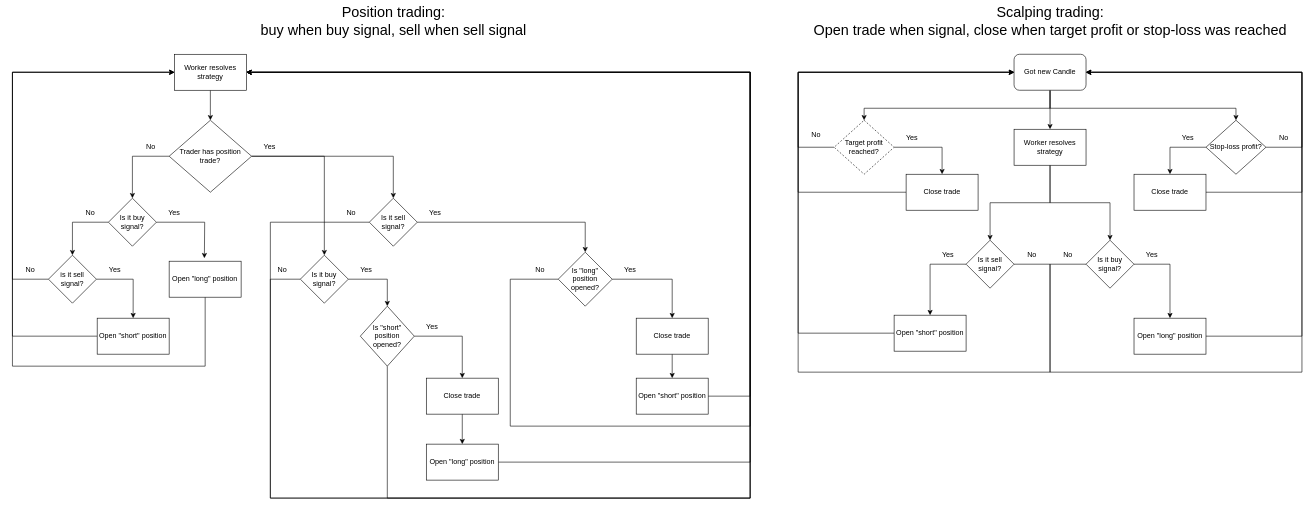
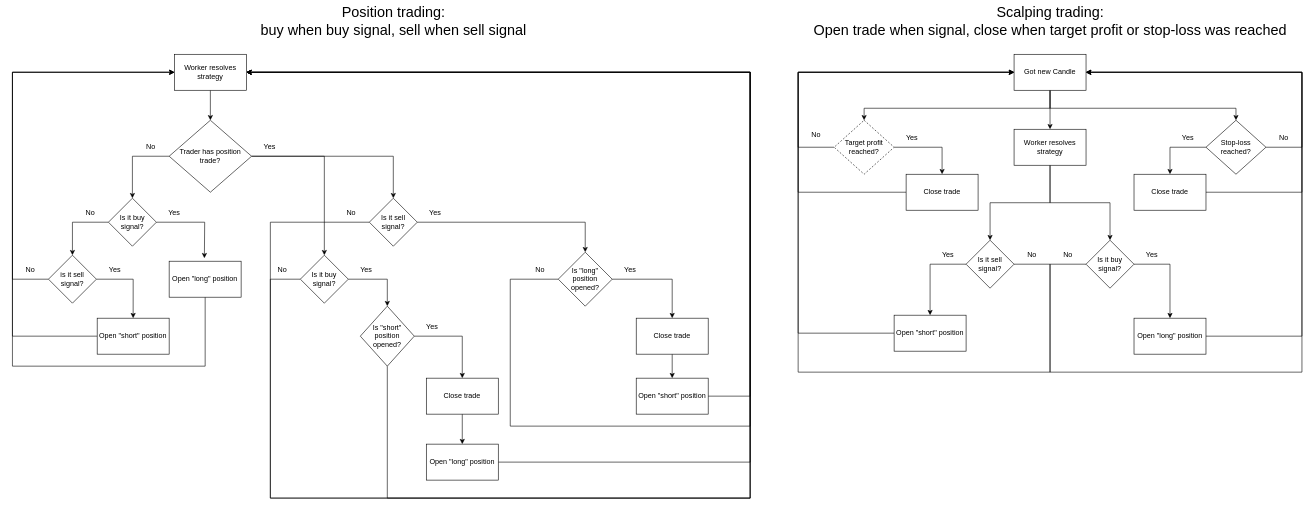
  <mxCell id="0" />
  <mxCell id="1" parent="0" />
  <mxCell id="2" value="&lt;div style=&quot;font-size: 24px&quot;&gt;&lt;font style=&quot;font-size: 24px&quot;&gt;Position trading:&lt;/font&gt;&lt;/div&gt;&lt;div style=&quot;font-size: 24px&quot;&gt;&lt;font style=&quot;font-size: 24px&quot;&gt;buy when buy signal, sell when sell signal&lt;/font&gt;&lt;br&gt;&lt;/div&gt;" style="text;html=1;align=center;verticalAlign=middle;resizable=0;points=[];autosize=1;strokeColor=none;fillColor=none;" vertex="1" parent="1"><mxGeometry x="425" y="20" width="460" height="30" as="geometry" /></mxCell>
  <mxCell id="3" style="edgeStyle=orthogonalEdgeStyle;rounded=0;orthogonalLoop=1;jettySize=auto;html=1;entryX=0.5;entryY=0;entryDx=0;entryDy=0;fontSize=24;" edge="1" parent="1" source="4" target="8"><mxGeometry relative="1" as="geometry" /></mxCell>
  <mxCell id="4" value="Worker resolves strategy" style="rounded=0;whiteSpace=wrap;html=1;" vertex="1" parent="1"><mxGeometry x="290" y="90" width="120" height="60" as="geometry" /></mxCell>
  <mxCell id="5" style="edgeStyle=orthogonalEdgeStyle;rounded=0;orthogonalLoop=1;jettySize=auto;html=1;entryX=0.5;entryY=0;entryDx=0;entryDy=0;fontSize=24;" edge="1" parent="1" source="8" target="13"><mxGeometry relative="1" as="geometry" /></mxCell>
  <mxCell id="6" style="edgeStyle=orthogonalEdgeStyle;rounded=0;orthogonalLoop=1;jettySize=auto;html=1;entryX=0.5;entryY=0;entryDx=0;entryDy=0;fontSize=12;" edge="1" parent="1" source="8" target="27"><mxGeometry relative="1" as="geometry" /></mxCell>
  <mxCell id="7" style="edgeStyle=orthogonalEdgeStyle;rounded=0;orthogonalLoop=1;jettySize=auto;html=1;entryX=0.5;entryY=0;entryDx=0;entryDy=0;fontSize=12;" edge="1" parent="1" source="8" target="36"><mxGeometry relative="1" as="geometry" /></mxCell>
  <mxCell id="8" value="Trader has position trade?" style="rhombus;whiteSpace=wrap;html=1;" vertex="1" parent="1"><mxGeometry x="281.25" y="200" width="137.5" height="120" as="geometry" /></mxCell>
  <mxCell id="9" value="Yes" style="text;html=1;strokeColor=none;fillColor=none;align=center;verticalAlign=middle;whiteSpace=wrap;rounded=0;" vertex="1" parent="1"><mxGeometry x="418.75" y="230" width="60" height="30" as="geometry" /></mxCell>
  <mxCell id="10" value="No" style="text;html=1;strokeColor=none;fillColor=none;align=center;verticalAlign=middle;whiteSpace=wrap;rounded=0;" vertex="1" parent="1"><mxGeometry x="221.25" y="230" width="60" height="30" as="geometry" /></mxCell>
  <mxCell id="11" style="edgeStyle=orthogonalEdgeStyle;rounded=0;orthogonalLoop=1;jettySize=auto;html=1;entryX=0.5;entryY=0;entryDx=0;entryDy=0;fontSize=12;" edge="1" parent="1" source="13" target="22"><mxGeometry relative="1" as="geometry" /></mxCell>
  <mxCell id="12" style="edgeStyle=orthogonalEdgeStyle;rounded=0;orthogonalLoop=1;jettySize=auto;html=1;fontSize=12;" edge="1" parent="1" source="13"><mxGeometry relative="1" as="geometry"><mxPoint x="340" y="430" as="targetPoint" /></mxGeometry></mxCell>
  <mxCell id="13" value="Is it buy signal?" style="rhombus;whiteSpace=wrap;html=1;" vertex="1" parent="1"><mxGeometry x="180" y="330" width="80" height="80" as="geometry" /></mxCell>
  <mxCell id="14" value="Yes" style="text;html=1;strokeColor=none;fillColor=none;align=center;verticalAlign=middle;whiteSpace=wrap;rounded=0;" vertex="1" parent="1"><mxGeometry x="260" y="340" width="60" height="30" as="geometry" /></mxCell>
  <mxCell id="15" value="No" style="text;html=1;strokeColor=none;fillColor=none;align=center;verticalAlign=middle;whiteSpace=wrap;rounded=0;" vertex="1" parent="1"><mxGeometry x="120" y="340" width="60" height="30" as="geometry" /></mxCell>
  <mxCell id="16" style="edgeStyle=orthogonalEdgeStyle;rounded=0;orthogonalLoop=1;jettySize=auto;html=1;fontSize=12;" edge="1" parent="1" source="17"><mxGeometry relative="1" as="geometry"><mxPoint x="290" y="120" as="targetPoint" /><Array as="points"><mxPoint x="20" y="560" /><mxPoint x="20" y="120" /></Array></mxGeometry></mxCell>
  <mxCell id="17" value="Open &quot;short&quot; position" style="rounded=0;whiteSpace=wrap;html=1;fontSize=12;" vertex="1" parent="1"><mxGeometry x="161.25" y="530" width="120" height="60" as="geometry" /></mxCell>
  <mxCell id="18" style="edgeStyle=orthogonalEdgeStyle;rounded=0;orthogonalLoop=1;jettySize=auto;html=1;entryX=0;entryY=0.5;entryDx=0;entryDy=0;fontSize=12;" edge="1" parent="1" source="19" target="4"><mxGeometry relative="1" as="geometry"><Array as="points"><mxPoint x="341" y="610" /><mxPoint x="20" y="610" /><mxPoint x="20" y="120" /></Array></mxGeometry></mxCell>
  <mxCell id="19" value="Open &quot;long&quot; position" style="rounded=0;whiteSpace=wrap;html=1;fontSize=12;" vertex="1" parent="1"><mxGeometry x="281.25" y="435" width="120" height="60" as="geometry" /></mxCell>
  <mxCell id="20" style="edgeStyle=orthogonalEdgeStyle;rounded=0;orthogonalLoop=1;jettySize=auto;html=1;entryX=0.5;entryY=0;entryDx=0;entryDy=0;fontSize=12;" edge="1" parent="1" source="22" target="17"><mxGeometry relative="1" as="geometry" /></mxCell>
  <mxCell id="21" style="edgeStyle=orthogonalEdgeStyle;rounded=0;orthogonalLoop=1;jettySize=auto;html=1;entryX=0;entryY=0.5;entryDx=0;entryDy=0;fontSize=12;" edge="1" parent="1" source="22" target="4"><mxGeometry relative="1" as="geometry"><Array as="points"><mxPoint x="20" y="465" /><mxPoint x="20" y="120" /></Array></mxGeometry></mxCell>
  <mxCell id="22" value="is it sell signal?" style="rhombus;whiteSpace=wrap;html=1;" vertex="1" parent="1"><mxGeometry x="80" y="425" width="80" height="80" as="geometry" /></mxCell>
  <mxCell id="23" value="Yes" style="text;html=1;strokeColor=none;fillColor=none;align=center;verticalAlign=middle;whiteSpace=wrap;rounded=0;" vertex="1" parent="1"><mxGeometry x="161.25" y="435" width="60" height="30" as="geometry" /></mxCell>
  <mxCell id="24" value="No" style="text;html=1;strokeColor=none;fillColor=none;align=center;verticalAlign=middle;whiteSpace=wrap;rounded=0;" vertex="1" parent="1"><mxGeometry x="20" y="435" width="60" height="30" as="geometry" /></mxCell>
  <mxCell id="25" style="edgeStyle=orthogonalEdgeStyle;rounded=0;orthogonalLoop=1;jettySize=auto;html=1;fontSize=12;entryX=0.5;entryY=0;entryDx=0;entryDy=0;" edge="1" parent="1" source="27" target="46"><mxGeometry relative="1" as="geometry"><mxPoint x="970" y="390" as="targetPoint" /></mxGeometry></mxCell>
  <mxCell id="26" style="edgeStyle=orthogonalEdgeStyle;rounded=0;orthogonalLoop=1;jettySize=auto;html=1;entryX=1;entryY=0.5;entryDx=0;entryDy=0;fontSize=12;" edge="1" parent="1" source="27" target="4"><mxGeometry relative="1" as="geometry"><Array as="points"><mxPoint x="450" y="370" /><mxPoint x="450" y="830" /><mxPoint x="1250" y="830" /><mxPoint x="1250" y="120" /></Array></mxGeometry></mxCell>
  <mxCell id="27" value="Is it sell signal?" style="rhombus;whiteSpace=wrap;html=1;" vertex="1" parent="1"><mxGeometry x="615" y="330" width="80" height="80" as="geometry" /></mxCell>
  <mxCell id="28" style="edgeStyle=orthogonalEdgeStyle;rounded=0;orthogonalLoop=1;jettySize=auto;html=1;entryX=0.5;entryY=0;entryDx=0;entryDy=0;fontSize=12;exitX=1;exitY=0.5;exitDx=0;exitDy=0;" edge="1" parent="1" source="46" target="31"><mxGeometry relative="1" as="geometry"><mxPoint x="1030" y="465" as="sourcePoint" /></mxGeometry></mxCell>
  <mxCell id="29" style="edgeStyle=orthogonalEdgeStyle;rounded=0;orthogonalLoop=1;jettySize=auto;html=1;entryX=1;entryY=0.5;entryDx=0;entryDy=0;fontSize=12;exitX=0;exitY=0.5;exitDx=0;exitDy=0;" edge="1" parent="1" source="46" target="4"><mxGeometry relative="1" as="geometry"><mxPoint x="910" y="465" as="sourcePoint" /><Array as="points"><mxPoint x="850" y="465" /><mxPoint x="850" y="710" /><mxPoint x="1250" y="710" /><mxPoint x="1250" y="120" /></Array></mxGeometry></mxCell>
  <mxCell id="30" style="edgeStyle=orthogonalEdgeStyle;rounded=0;orthogonalLoop=1;jettySize=auto;html=1;entryX=0.5;entryY=0;entryDx=0;entryDy=0;fontSize=12;" edge="1" parent="1" source="31" target="33"><mxGeometry relative="1" as="geometry" /></mxCell>
  <mxCell id="31" value="Close trade" style="rounded=0;whiteSpace=wrap;html=1;fontSize=12;" vertex="1" parent="1"><mxGeometry x="1060" y="530" width="120" height="60" as="geometry" /></mxCell>
  <mxCell id="32" style="edgeStyle=orthogonalEdgeStyle;rounded=0;orthogonalLoop=1;jettySize=auto;html=1;entryX=1;entryY=0.5;entryDx=0;entryDy=0;fontSize=12;" edge="1" parent="1" source="33" target="4"><mxGeometry relative="1" as="geometry"><Array as="points"><mxPoint x="1250" y="660" /><mxPoint x="1250" y="120" /></Array></mxGeometry></mxCell>
  <mxCell id="33" value="Open &quot;short&quot; position" style="rounded=0;whiteSpace=wrap;html=1;fontSize=12;" vertex="1" parent="1"><mxGeometry x="1060" y="630" width="120" height="60" as="geometry" /></mxCell>
  <mxCell id="34" style="edgeStyle=orthogonalEdgeStyle;rounded=0;orthogonalLoop=1;jettySize=auto;html=1;entryX=0.5;entryY=0;entryDx=0;entryDy=0;fontSize=12;" edge="1" parent="1" source="36" target="49"><mxGeometry relative="1" as="geometry" /></mxCell>
  <mxCell id="35" style="edgeStyle=orthogonalEdgeStyle;rounded=0;orthogonalLoop=1;jettySize=auto;html=1;entryX=1;entryY=0.5;entryDx=0;entryDy=0;fontSize=12;" edge="1" parent="1" source="36" target="4"><mxGeometry relative="1" as="geometry"><Array as="points"><mxPoint x="450" y="465" /><mxPoint x="450" y="830" /><mxPoint x="1250" y="830" /><mxPoint x="1250" y="120" /></Array></mxGeometry></mxCell>
  <mxCell id="36" value="Is it buy signal?" style="rhombus;whiteSpace=wrap;html=1;" vertex="1" parent="1"><mxGeometry x="500" y="425" width="80" height="80" as="geometry" /></mxCell>
  <mxCell id="37" value="Yes" style="text;html=1;strokeColor=none;fillColor=none;align=center;verticalAlign=middle;whiteSpace=wrap;rounded=0;" vertex="1" parent="1"><mxGeometry x="695" y="340" width="60" height="30" as="geometry" /></mxCell>
  <mxCell id="38" value="Yes" style="text;html=1;strokeColor=none;fillColor=none;align=center;verticalAlign=middle;whiteSpace=wrap;rounded=0;" vertex="1" parent="1"><mxGeometry x="1020" y="435" width="60" height="30" as="geometry" /></mxCell>
  <mxCell id="39" value="No" style="text;html=1;strokeColor=none;fillColor=none;align=center;verticalAlign=middle;whiteSpace=wrap;rounded=0;" vertex="1" parent="1"><mxGeometry x="870" y="435" width="60" height="30" as="geometry" /></mxCell>
  <mxCell id="40" value="No" style="text;html=1;strokeColor=none;fillColor=none;align=center;verticalAlign=middle;whiteSpace=wrap;rounded=0;" vertex="1" parent="1"><mxGeometry x="555" y="340" width="60" height="30" as="geometry" /></mxCell>
  <mxCell id="41" value="Yes" style="text;html=1;strokeColor=none;fillColor=none;align=center;verticalAlign=middle;whiteSpace=wrap;rounded=0;" vertex="1" parent="1"><mxGeometry x="580" y="435" width="60" height="30" as="geometry" /></mxCell>
  <mxCell id="42" style="edgeStyle=orthogonalEdgeStyle;rounded=0;orthogonalLoop=1;jettySize=auto;html=1;fontSize=12;" edge="1" parent="1" source="43" target="45"><mxGeometry relative="1" as="geometry" /></mxCell>
  <mxCell id="43" value="Close trade" style="rounded=0;whiteSpace=wrap;html=1;fontSize=12;" vertex="1" parent="1"><mxGeometry x="710" y="630" width="120" height="60" as="geometry" /></mxCell>
  <mxCell id="44" style="edgeStyle=orthogonalEdgeStyle;rounded=0;orthogonalLoop=1;jettySize=auto;html=1;entryX=1;entryY=0.5;entryDx=0;entryDy=0;fontSize=12;" edge="1" parent="1" source="45" target="4"><mxGeometry relative="1" as="geometry"><Array as="points"><mxPoint x="1250" y="770" /><mxPoint x="1250" y="120" /></Array></mxGeometry></mxCell>
  <mxCell id="45" value="Open &quot;long&quot; position" style="rounded=0;whiteSpace=wrap;html=1;fontSize=12;" vertex="1" parent="1"><mxGeometry x="710" y="740" width="120" height="60" as="geometry" /></mxCell>
  <mxCell id="46" value="Is &quot;long&quot; position opened?" style="rhombus;whiteSpace=wrap;html=1;fontSize=12;" vertex="1" parent="1"><mxGeometry x="930" y="420" width="90" height="90" as="geometry" /></mxCell>
  <mxCell id="47" style="edgeStyle=orthogonalEdgeStyle;rounded=0;orthogonalLoop=1;jettySize=auto;html=1;fontSize=12;" edge="1" parent="1" source="49" target="43"><mxGeometry relative="1" as="geometry" /></mxCell>
  <mxCell id="48" style="edgeStyle=orthogonalEdgeStyle;rounded=0;orthogonalLoop=1;jettySize=auto;html=1;entryX=1;entryY=0.5;entryDx=0;entryDy=0;fontSize=12;" edge="1" parent="1" source="49" target="4"><mxGeometry relative="1" as="geometry"><Array as="points"><mxPoint x="645" y="830" /><mxPoint x="1250" y="830" /><mxPoint x="1250" y="120" /></Array></mxGeometry></mxCell>
  <mxCell id="49" value="Is &quot;short&quot; position opened?" style="rhombus;whiteSpace=wrap;html=1;fontSize=12;" vertex="1" parent="1"><mxGeometry x="600" y="510" width="90" height="100" as="geometry" /></mxCell>
  <mxCell id="50" value="Yes" style="text;html=1;strokeColor=none;fillColor=none;align=center;verticalAlign=middle;whiteSpace=wrap;rounded=0;" vertex="1" parent="1"><mxGeometry x="690" y="530" width="60" height="30" as="geometry" /></mxCell>
  <mxCell id="51" value="No" style="text;html=1;strokeColor=none;fillColor=none;align=center;verticalAlign=middle;whiteSpace=wrap;rounded=0;" vertex="1" parent="1"><mxGeometry x="440" y="435" width="60" height="30" as="geometry" /></mxCell>
  <mxCell id="52" value="&lt;div style=&quot;font-size: 24px&quot;&gt;&lt;font style=&quot;font-size: 24px&quot;&gt;Scalping trading:&lt;/font&gt;&lt;/div&gt;&lt;div style=&quot;font-size: 24px&quot;&gt;&lt;font style=&quot;font-size: 24px&quot;&gt;Open trade when signal, close when target profit or stop-loss was reached&lt;/font&gt;&lt;br&gt;&lt;/div&gt;" style="text;html=1;align=center;verticalAlign=middle;resizable=0;points=[];autosize=1;strokeColor=none;fillColor=none;fontSize=12;" vertex="1" parent="1"><mxGeometry x="1350" y="20" width="800" height="30" as="geometry" /></mxCell>
  <mxCell id="53" style="edgeStyle=orthogonalEdgeStyle;rounded=0;orthogonalLoop=1;jettySize=auto;html=1;entryX=0.5;entryY=0;entryDx=0;entryDy=0;fontSize=12;" edge="1" parent="1" source="55" target="58"><mxGeometry relative="1" as="geometry" /></mxCell>
  <mxCell id="54" style="edgeStyle=orthogonalEdgeStyle;rounded=0;orthogonalLoop=1;jettySize=auto;html=1;fontSize=12;" edge="1" parent="1" source="55" target="61"><mxGeometry relative="1" as="geometry" /></mxCell>
  <mxCell id="55" value="Worker resolves strategy" style="rounded=0;whiteSpace=wrap;html=1;" vertex="1" parent="1"><mxGeometry x="1690" y="215" width="120" height="60" as="geometry" /></mxCell>
  <mxCell id="56" style="edgeStyle=orthogonalEdgeStyle;rounded=0;orthogonalLoop=1;jettySize=auto;html=1;fontSize=12;" edge="1" parent="1" source="58" target="81"><mxGeometry relative="1" as="geometry"><Array as="points"><mxPoint x="1550" y="440" /></Array></mxGeometry></mxCell>
  <mxCell id="57" style="edgeStyle=orthogonalEdgeStyle;rounded=0;orthogonalLoop=1;jettySize=auto;html=1;entryX=0;entryY=0.5;entryDx=0;entryDy=0;fontSize=12;" edge="1" parent="1" source="58" target="65"><mxGeometry relative="1" as="geometry"><Array as="points"><mxPoint x="1750" y="440" /><mxPoint x="1750" y="620" /><mxPoint x="1330" y="620" /><mxPoint x="1330" y="120" /></Array></mxGeometry></mxCell>
  <mxCell id="58" value="Is it sell signal?" style="rhombus;whiteSpace=wrap;html=1;" vertex="1" parent="1"><mxGeometry x="1610" y="400" width="80" height="80" as="geometry" /></mxCell>
  <mxCell id="59" style="edgeStyle=orthogonalEdgeStyle;rounded=0;orthogonalLoop=1;jettySize=auto;html=1;fontSize=12;" edge="1" parent="1" source="61" target="79"><mxGeometry relative="1" as="geometry"><Array as="points"><mxPoint x="1950" y="440" /></Array></mxGeometry></mxCell>
  <mxCell id="60" style="edgeStyle=orthogonalEdgeStyle;rounded=0;orthogonalLoop=1;jettySize=auto;html=1;entryX=1;entryY=0.5;entryDx=0;entryDy=0;fontSize=12;" edge="1" parent="1" source="61" target="65"><mxGeometry relative="1" as="geometry"><Array as="points"><mxPoint x="1750" y="440" /><mxPoint x="1750" y="620" /><mxPoint x="2170" y="620" /><mxPoint x="2170" y="120" /></Array></mxGeometry></mxCell>
  <mxCell id="61" value="Is it buy signal?" style="rhombus;whiteSpace=wrap;html=1;" vertex="1" parent="1"><mxGeometry x="1810" y="400" width="80" height="80" as="geometry" /></mxCell>
  <mxCell id="62" style="edgeStyle=orthogonalEdgeStyle;rounded=0;orthogonalLoop=1;jettySize=auto;html=1;entryX=0.5;entryY=0;entryDx=0;entryDy=0;fontSize=12;" edge="1" parent="1" source="65" target="68"><mxGeometry relative="1" as="geometry"><Array as="points"><mxPoint x="1750" y="180" /><mxPoint x="1440" y="180" /></Array></mxGeometry></mxCell>
  <mxCell id="63" style="edgeStyle=orthogonalEdgeStyle;rounded=0;orthogonalLoop=1;jettySize=auto;html=1;entryX=0.5;entryY=0;entryDx=0;entryDy=0;fontSize=12;" edge="1" parent="1" source="65" target="71"><mxGeometry relative="1" as="geometry"><Array as="points"><mxPoint x="1750" y="180" /><mxPoint x="2060" y="180" /></Array></mxGeometry></mxCell>
  <mxCell id="64" style="edgeStyle=orthogonalEdgeStyle;rounded=0;orthogonalLoop=1;jettySize=auto;html=1;entryX=0.5;entryY=0;entryDx=0;entryDy=0;fontSize=12;" edge="1" parent="1" source="65" target="55"><mxGeometry relative="1" as="geometry" /></mxCell>
- <mxCell id="65" value="Got new Candle" style="whiteSpace=wrap;html=1;fontSize=12;rounded=1;" vertex="1" parent="1"><mxGeometry x="1690" y="90" width="120" height="60" as="geometry" /></mxCell>
+ <mxCell id="65" value="Got new Candle" style="rounded=0;whiteSpace=wrap;html=1;fontSize=12;" vertex="1" parent="1"><mxGeometry x="1690" y="90" width="120" height="60" as="geometry" /></mxCell>
  <mxCell id="66" style="edgeStyle=orthogonalEdgeStyle;rounded=0;orthogonalLoop=1;jettySize=auto;html=1;fontSize=12;" edge="1" parent="1" source="68" target="65"><mxGeometry relative="1" as="geometry"><Array as="points"><mxPoint x="1330" y="245" /><mxPoint x="1330" y="120" /></Array></mxGeometry></mxCell>
  <mxCell id="67" style="edgeStyle=orthogonalEdgeStyle;rounded=0;orthogonalLoop=1;jettySize=auto;html=1;entryX=0.5;entryY=0;entryDx=0;entryDy=0;fontSize=12;" edge="1" parent="1" source="68" target="77"><mxGeometry relative="1" as="geometry" /></mxCell>
  <mxCell id="68" value="Target profit reached?" style="rhombus;whiteSpace=wrap;html=1;fontSize=12;dashed=1;" vertex="1" parent="1"><mxGeometry x="1390" y="200" width="100" height="90" as="geometry" /></mxCell>
  <mxCell id="69" style="edgeStyle=orthogonalEdgeStyle;rounded=0;orthogonalLoop=1;jettySize=auto;html=1;entryX=1;entryY=0.5;entryDx=0;entryDy=0;fontSize=12;" edge="1" parent="1" source="71" target="65"><mxGeometry relative="1" as="geometry"><Array as="points"><mxPoint x="2170" y="245" /><mxPoint x="2170" y="120" /></Array></mxGeometry></mxCell>
  <mxCell id="70" style="edgeStyle=orthogonalEdgeStyle;rounded=0;orthogonalLoop=1;jettySize=auto;html=1;entryX=0.5;entryY=0;entryDx=0;entryDy=0;fontSize=12;" edge="1" parent="1" source="71" target="83"><mxGeometry relative="1" as="geometry"><Array as="points"><mxPoint x="1950" y="245" /></Array></mxGeometry></mxCell>
- <mxCell id="71" value="Stop-loss profit?" style="rhombus;whiteSpace=wrap;html=1;fontSize=12;" vertex="1" parent="1"><mxGeometry x="2010" y="200" width="100" height="90" as="geometry" /></mxCell>
+ <mxCell id="71" value="Stop-loss reached?" style="rhombus;whiteSpace=wrap;html=1;fontSize=12;" vertex="1" parent="1"><mxGeometry x="2010" y="200" width="100" height="90" as="geometry" /></mxCell>
  <mxCell id="72" value="Yes" style="text;html=1;strokeColor=none;fillColor=none;align=center;verticalAlign=middle;whiteSpace=wrap;rounded=0;" vertex="1" parent="1"><mxGeometry x="1950" y="215" width="60" height="30" as="geometry" /></mxCell>
  <mxCell id="73" value="No" style="text;html=1;strokeColor=none;fillColor=none;align=center;verticalAlign=middle;whiteSpace=wrap;rounded=0;" vertex="1" parent="1"><mxGeometry x="1330" y="210" width="60" height="30" as="geometry" /></mxCell>
  <mxCell id="74" value="Yes" style="text;html=1;strokeColor=none;fillColor=none;align=center;verticalAlign=middle;whiteSpace=wrap;rounded=0;" vertex="1" parent="1"><mxGeometry x="1490" y="215" width="60" height="30" as="geometry" /></mxCell>
  <mxCell id="75" value="No" style="text;html=1;strokeColor=none;fillColor=none;align=center;verticalAlign=middle;whiteSpace=wrap;rounded=0;" vertex="1" parent="1"><mxGeometry x="2110" y="215" width="60" height="30" as="geometry" /></mxCell>
  <mxCell id="76" style="edgeStyle=orthogonalEdgeStyle;rounded=0;orthogonalLoop=1;jettySize=auto;html=1;entryX=0;entryY=0.5;entryDx=0;entryDy=0;fontSize=12;" edge="1" parent="1" source="77" target="65"><mxGeometry relative="1" as="geometry"><Array as="points"><mxPoint x="1330" y="320" /><mxPoint x="1330" y="120" /></Array></mxGeometry></mxCell>
  <mxCell id="77" value="Close trade" style="rounded=0;whiteSpace=wrap;html=1;fontSize=12;" vertex="1" parent="1"><mxGeometry x="1510" y="290" width="120" height="60" as="geometry" /></mxCell>
  <mxCell id="78" style="edgeStyle=orthogonalEdgeStyle;rounded=0;orthogonalLoop=1;jettySize=auto;html=1;entryX=1;entryY=0.5;entryDx=0;entryDy=0;fontSize=12;" edge="1" parent="1" source="79" target="65"><mxGeometry relative="1" as="geometry"><Array as="points"><mxPoint x="2170" y="560" /><mxPoint x="2170" y="120" /></Array></mxGeometry></mxCell>
  <mxCell id="79" value="Open &quot;long&quot; position" style="rounded=0;whiteSpace=wrap;html=1;fontSize=12;" vertex="1" parent="1"><mxGeometry x="1890" y="530" width="120" height="60" as="geometry" /></mxCell>
  <mxCell id="80" style="edgeStyle=orthogonalEdgeStyle;rounded=0;orthogonalLoop=1;jettySize=auto;html=1;entryX=0;entryY=0.5;entryDx=0;entryDy=0;fontSize=12;" edge="1" parent="1" source="81" target="65"><mxGeometry relative="1" as="geometry"><Array as="points"><mxPoint x="1330" y="555" /><mxPoint x="1330" y="120" /></Array></mxGeometry></mxCell>
  <mxCell id="81" value="Open &quot;short&quot; position" style="rounded=0;whiteSpace=wrap;html=1;fontSize=12;" vertex="1" parent="1"><mxGeometry x="1490" y="525" width="120" height="60" as="geometry" /></mxCell>
  <mxCell id="82" style="edgeStyle=orthogonalEdgeStyle;rounded=0;orthogonalLoop=1;jettySize=auto;html=1;entryX=1;entryY=0.5;entryDx=0;entryDy=0;fontSize=12;" edge="1" parent="1" source="83" target="65"><mxGeometry relative="1" as="geometry"><Array as="points"><mxPoint x="2170" y="320" /><mxPoint x="2170" y="120" /></Array></mxGeometry></mxCell>
  <mxCell id="83" value="Close trade" style="rounded=0;whiteSpace=wrap;html=1;fontSize=12;" vertex="1" parent="1"><mxGeometry x="1890" y="290" width="120" height="60" as="geometry" /></mxCell>
  <mxCell id="84" value="Yes" style="text;html=1;strokeColor=none;fillColor=none;align=center;verticalAlign=middle;whiteSpace=wrap;rounded=0;" vertex="1" parent="1"><mxGeometry x="1550" y="410" width="60" height="30" as="geometry" /></mxCell>
  <mxCell id="85" value="Yes" style="text;html=1;strokeColor=none;fillColor=none;align=center;verticalAlign=middle;whiteSpace=wrap;rounded=0;" vertex="1" parent="1"><mxGeometry x="1890" y="410" width="60" height="30" as="geometry" /></mxCell>
  <mxCell id="86" value="No" style="text;html=1;strokeColor=none;fillColor=none;align=center;verticalAlign=middle;whiteSpace=wrap;rounded=0;" vertex="1" parent="1"><mxGeometry x="1690" y="410" width="60" height="30" as="geometry" /></mxCell>
  <mxCell id="87" value="No" style="text;html=1;strokeColor=none;fillColor=none;align=center;verticalAlign=middle;whiteSpace=wrap;rounded=0;" vertex="1" parent="1"><mxGeometry x="1750" y="410" width="60" height="30" as="geometry" /></mxCell>
